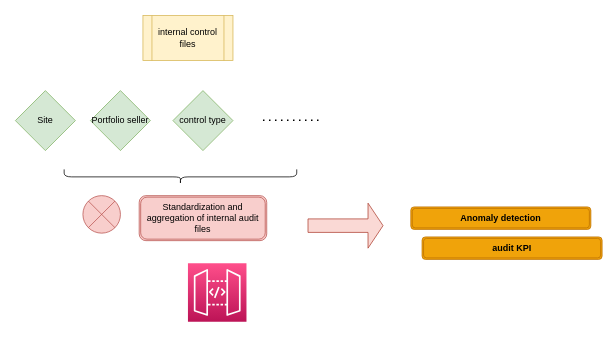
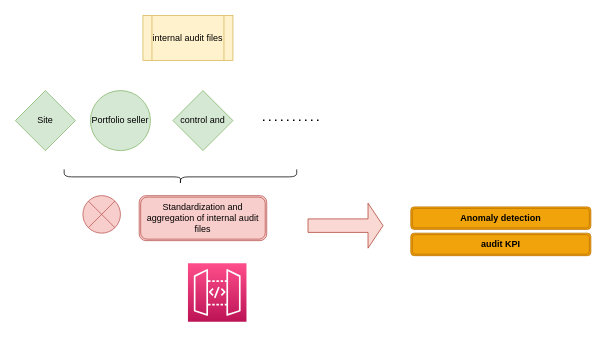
  <mxCell id="0" />
  <mxCell id="1" parent="0" />
- <mxCell id="2" value="internal control files" style="shape=process;whiteSpace=wrap;html=1;backgroundOutline=1;fillColor=#fff2cc;strokeColor=#d6b656;" parent="1" vertex="1"><mxGeometry x="190" y="20" width="120" height="60" as="geometry" /></mxCell>
+ <mxCell id="2" value="internal audit files" style="shape=process;whiteSpace=wrap;html=1;backgroundOutline=1;fillColor=#fff2cc;strokeColor=#d6b656;" parent="1" vertex="1"><mxGeometry x="190" y="20" width="120" height="60" as="geometry" /></mxCell>
  <mxCell id="3" value="Site" style="rhombus;whiteSpace=wrap;html=1;fillColor=#d5e8d4;strokeColor=#82b366;" parent="1" vertex="1"><mxGeometry x="20" y="120" width="80" height="80" as="geometry" /></mxCell>
- <mxCell id="4" value="Portfolio seller" style="rhombus;whiteSpace=wrap;html=1;fillColor=#d5e8d4;strokeColor=#82b366;" parent="1" vertex="1"><mxGeometry x="120" y="120" width="80" height="80" as="geometry" /></mxCell>
- <mxCell id="5" value="control type" style="rhombus;whiteSpace=wrap;html=1;fillColor=#d5e8d4;strokeColor=#82b366;" parent="1" vertex="1"><mxGeometry x="230" y="120" width="80" height="80" as="geometry" /></mxCell>
+ <mxCell id="4" value="Portfolio seller" style="ellipse;whiteSpace=wrap;html=1;fillColor=#d5e8d4;strokeColor=#82b366;" parent="1" vertex="1"><mxGeometry x="120" y="120" width="80" height="80" as="geometry" /></mxCell>
+ <mxCell id="5" value="control and" style="rhombus;whiteSpace=wrap;html=1;fillColor=#d5e8d4;strokeColor=#82b366;" parent="1" vertex="1"><mxGeometry x="230" y="120" width="80" height="80" as="geometry" /></mxCell>
  <mxCell id="6" value="" style="endArrow=none;dashed=1;html=1;dashPattern=1 3;strokeWidth=2;rounded=0;" parent="1" edge="1"><mxGeometry width="50" height="50" relative="1" as="geometry"><mxPoint x="350" y="159.5" as="sourcePoint" /><mxPoint x="430" y="159.5" as="targetPoint" /></mxGeometry></mxCell>
  <mxCell id="7" value="" style="shape=curlyBracket;whiteSpace=wrap;html=1;rounded=1;flipH=1;labelPosition=right;verticalLabelPosition=middle;align=left;verticalAlign=middle;rotation=90;" parent="1" vertex="1"><mxGeometry x="230" y="80" width="20" height="310" as="geometry" /></mxCell>
  <mxCell id="8" value="" style="shape=sumEllipse;perimeter=ellipsePerimeter;whiteSpace=wrap;html=1;backgroundOutline=1;fillColor=#f8cecc;strokeColor=#b85450;" parent="1" vertex="1"><mxGeometry x="110" y="260" width="50" height="50" as="geometry" /></mxCell>
  <mxCell id="9" value="Standardization and aggregation of internal audit files" style="shape=ext;double=1;rounded=1;whiteSpace=wrap;html=1;fillColor=#f8cecc;strokeColor=#b85450;" parent="1" vertex="1"><mxGeometry x="185" y="260" width="170" height="60" as="geometry" /></mxCell>
  <mxCell id="10" value="" style="shape=singleArrow;whiteSpace=wrap;html=1;fillColor=#fad9d5;strokeColor=#ae4132;" parent="1" vertex="1"><mxGeometry x="410" y="270" width="100" height="60" as="geometry" /></mxCell>
  <mxCell id="11" value="&lt;b&gt;Anomaly detection&lt;/b&gt;" style="shape=ext;double=1;rounded=1;whiteSpace=wrap;html=1;fillColor=#f0a30a;fontColor=#000000;strokeColor=#BD7000;" parent="1" vertex="1"><mxGeometry x="547" y="275" width="240" height="30" as="geometry" /></mxCell>
- <mxCell id="12" value="&lt;b&gt;audit KPI&lt;/b&gt;" style="shape=ext;double=1;rounded=1;whiteSpace=wrap;html=1;fillColor=#f0a30a;fontColor=#000000;strokeColor=#BD7000;" parent="1" vertex="1"><mxGeometry x="562" y="315" width="240" height="30" as="geometry" /></mxCell>
+ <mxCell id="12" value="&lt;b&gt;audit KPI&lt;/b&gt;" style="shape=ext;double=1;rounded=1;whiteSpace=wrap;html=1;fillColor=#f0a30a;fontColor=#000000;strokeColor=#BD7000;" parent="1" vertex="1"><mxGeometry x="547" y="310" width="240" height="30" as="geometry" /></mxCell>
  <mxCell id="13" value="" style="sketch=0;points=[[0,0,0],[0.25,0,0],[0.5,0,0],[0.75,0,0],[1,0,0],[0,1,0],[0.25,1,0],[0.5,1,0],[0.75,1,0],[1,1,0],[0,0.25,0],[0,0.5,0],[0,0.75,0],[1,0.25,0],[1,0.5,0],[1,0.75,0]];outlineConnect=0;fontColor=#232F3E;gradientColor=#FF4F8B;gradientDirection=north;fillColor=#BC1356;strokeColor=#ffffff;dashed=0;verticalLabelPosition=bottom;verticalAlign=top;align=center;html=1;fontSize=12;fontStyle=0;aspect=fixed;shape=mxgraph.aws4.resourceIcon;resIcon=mxgraph.aws4.api_gateway;" parent="1" vertex="1"><mxGeometry x="250" y="350" width="78" height="78" as="geometry" /></mxCell>
